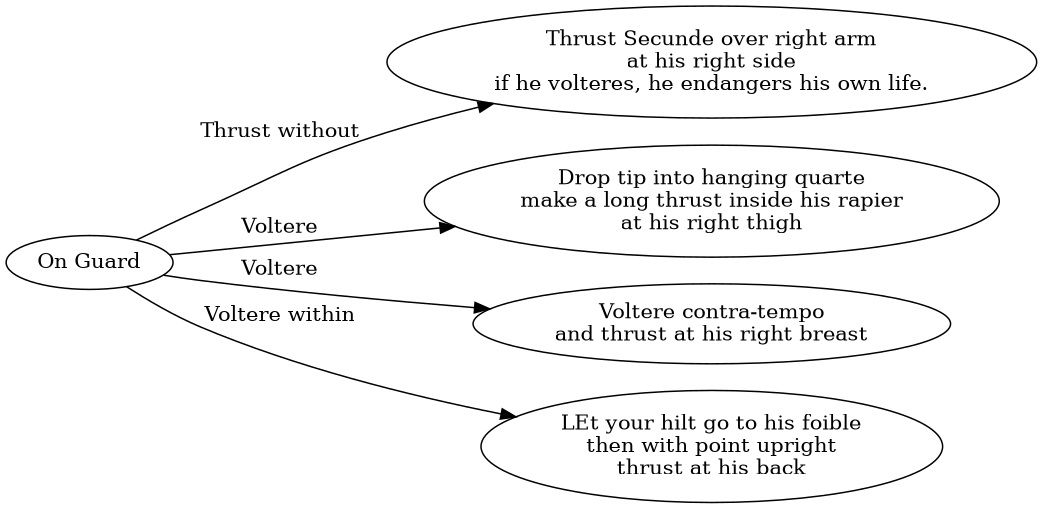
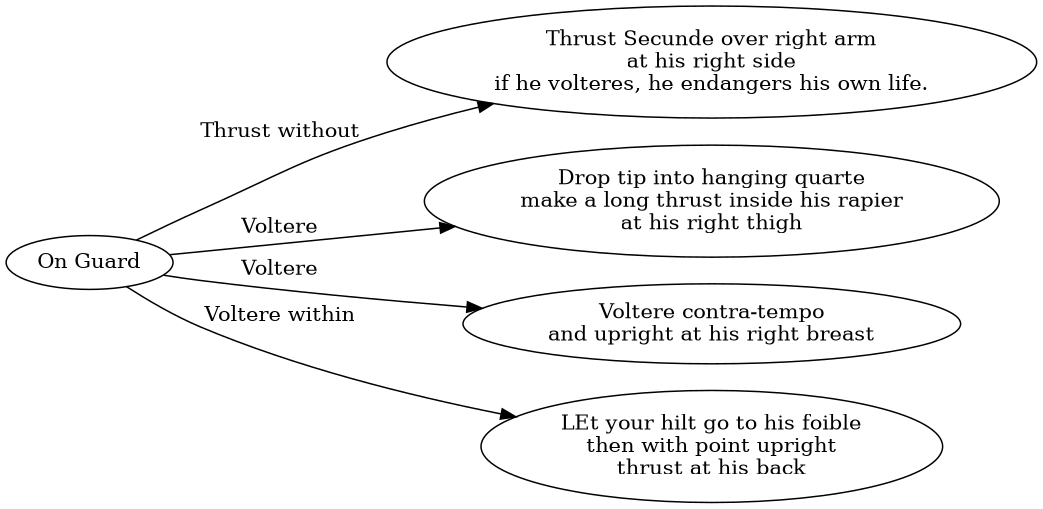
  digraph {
    rankdir=LR
    n1 [label="On Guard"]
    n2 [label="Thrust Secunde over right arm\nat his right side\nif he volteres, he endangers his own life."]
    n3 [label="Drop tip into hanging quarte\nmake a long thrust inside his rapier\nat his right thigh"]
-   n4 [label="Voltere contra-tempo\nand thrust at his right breast"]
+   n4 [label="Voltere contra-tempo\nand upright at his right breast"]
    n5 [label="LEt your hilt go to his foible\nthen with point upright\nthrust at his back"]
    n1 -> n2 [label="Thrust without"]
    n1 -> n3 [label=Voltere]
    n1 -> n4 [label=Voltere]
    n1 -> n5 [label="Voltere within"]
  }
